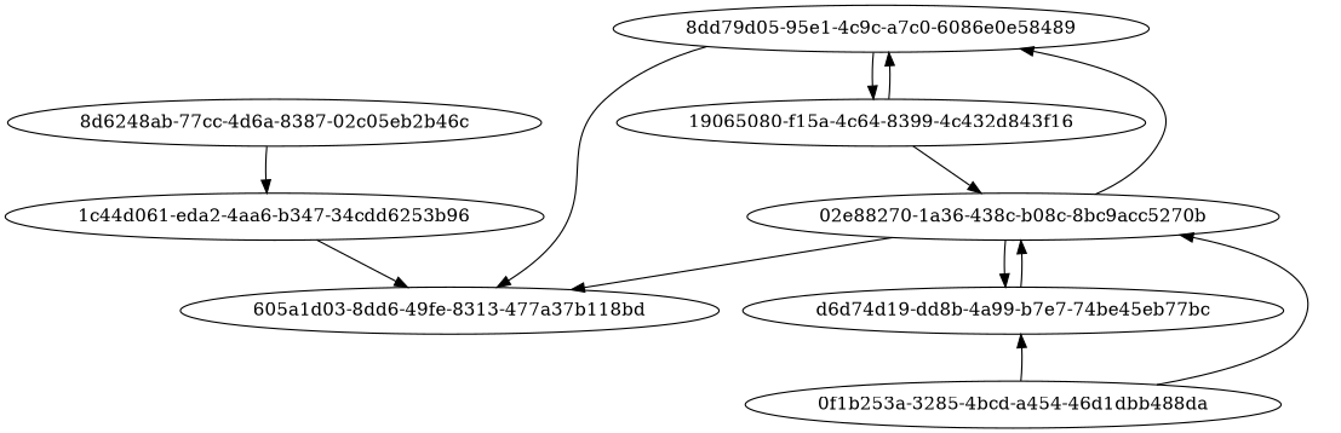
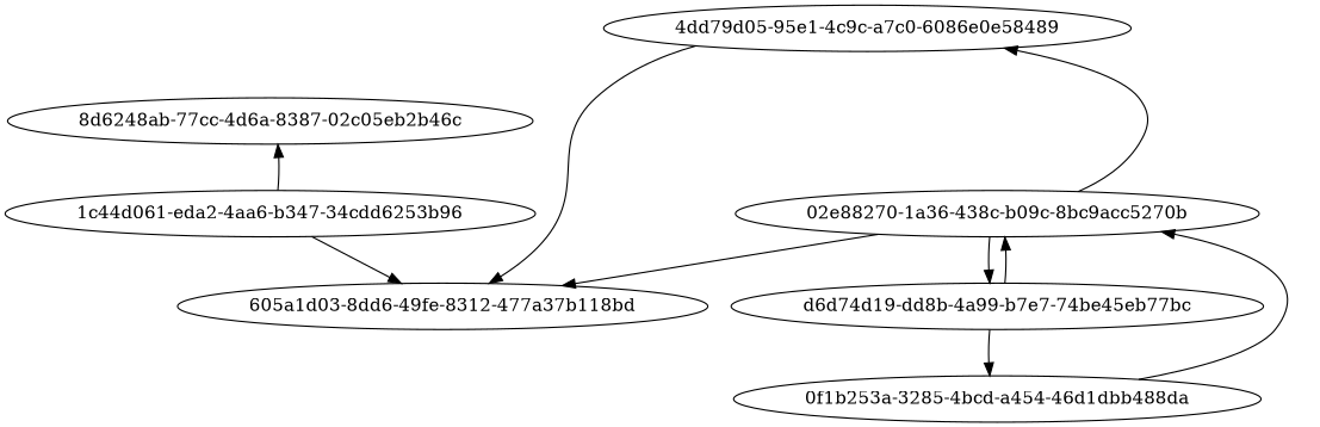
  strict digraph {
    n1 [label="8d6248ab-77cc-4d6a-8387-02c05eb2b46c"]
    n2 [label="1c44d061-eda2-4aa6-b347-34cdd6253b96"]
-   "605a1d03-8dd6-49fe-8313-477a37b118bd"
-   "8dd79d05-95e1-4c9c-a7c0-6086e0e58489"
-   "19065080-f15a-4c64-8399-4c432d843f16"
-   "02e88270-1a36-438c-b08c-8bc9acc5270b"
+   "605a1d03-8dd6-49fe-8313-477a37b118bd" [label="605a1d03-8dd6-49fe-8312-477a37b118bd"]
+   "8dd79d05-95e1-4c9c-a7c0-6086e0e58489" [label="4dd79d05-95e1-4c9c-a7c0-6086e0e58489"]
+   "02e88270-1a36-438c-b08c-8bc9acc5270b" [label="02e88270-1a36-438c-b09c-8bc9acc5270b"]
    n7 [label="d6d74d19-dd8b-4a99-b7e7-74be45eb77bc"]
    "0f1b253a-3285-4bcd-a454-46d1dbb488da"
-   n1 -> n2
+   n2 -> n1
    n2 -> "605a1d03-8dd6-49fe-8313-477a37b118bd"
    "8dd79d05-95e1-4c9c-a7c0-6086e0e58489" -> "605a1d03-8dd6-49fe-8313-477a37b118bd"
-   "8dd79d05-95e1-4c9c-a7c0-6086e0e58489" -> "19065080-f15a-4c64-8399-4c432d843f16"
-   "19065080-f15a-4c64-8399-4c432d843f16" -> "8dd79d05-95e1-4c9c-a7c0-6086e0e58489"
-   "19065080-f15a-4c64-8399-4c432d843f16" -> "02e88270-1a36-438c-b08c-8bc9acc5270b"
    "02e88270-1a36-438c-b08c-8bc9acc5270b" -> "605a1d03-8dd6-49fe-8313-477a37b118bd"
    "02e88270-1a36-438c-b08c-8bc9acc5270b" -> "8dd79d05-95e1-4c9c-a7c0-6086e0e58489"
    "02e88270-1a36-438c-b08c-8bc9acc5270b" -> n7
    n7 -> "02e88270-1a36-438c-b08c-8bc9acc5270b"
-   "0f1b253a-3285-4bcd-a454-46d1dbb488da" -> n7
+   n7 -> "0f1b253a-3285-4bcd-a454-46d1dbb488da"
    "0f1b253a-3285-4bcd-a454-46d1dbb488da" -> "02e88270-1a36-438c-b08c-8bc9acc5270b"
  }
